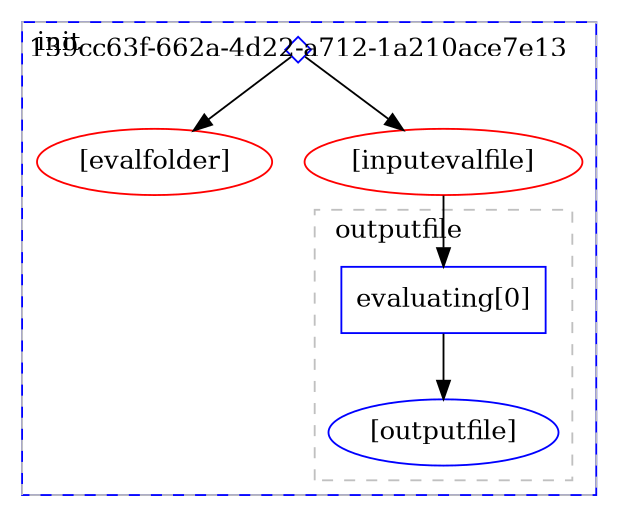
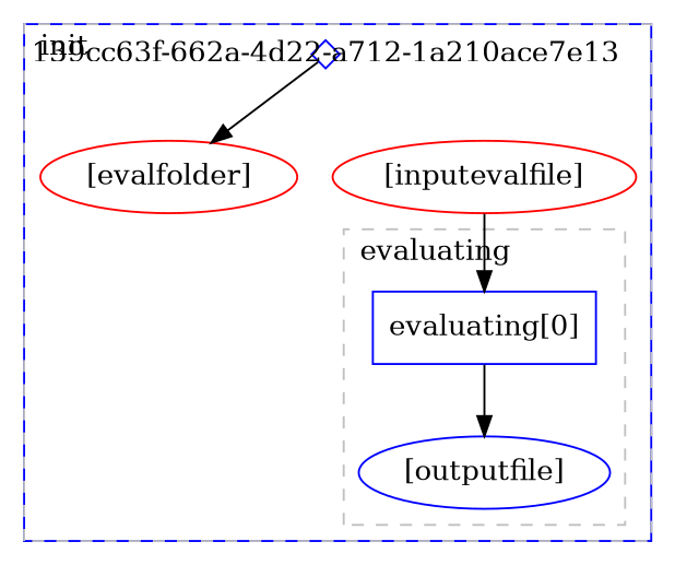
  digraph {
    fontname="DejaVu Serif"
    node [color=blue fontname="DejaVu Serif"]
    edge [fontname="DejaVu Serif"]
    n1 [label="evaluating[0]" shape=box]
    n2 [label="[outputfile]"]
    "139cc63f-662a-4d22-a712-1a210ace7e13" [fixedsize=True height=0.2 shape=diamond width=0.2]
    n4 [color=red label="[evalfolder]"]
    n5 [color=red label="[inputevalfile]"]
    subgraph cluster_1 {
      color=blue
      style=solid
      "139cc63f-662a-4d22-a712-1a210ace7e13"
      n4
      n5
      subgraph cluster_2 {
        color=grey
        label=init
        labeljust=l
        style=dashed
      }
      subgraph cluster_3 {
        color=grey
-       label=outputfile
+       label=evaluating
        labeljust=l
        style=dashed
        n1
        n2
      }
    }
    n1 -> n2
    "139cc63f-662a-4d22-a712-1a210ace7e13" -> n4
-   "139cc63f-662a-4d22-a712-1a210ace7e13" -> n5
    n5 -> n1
  }
